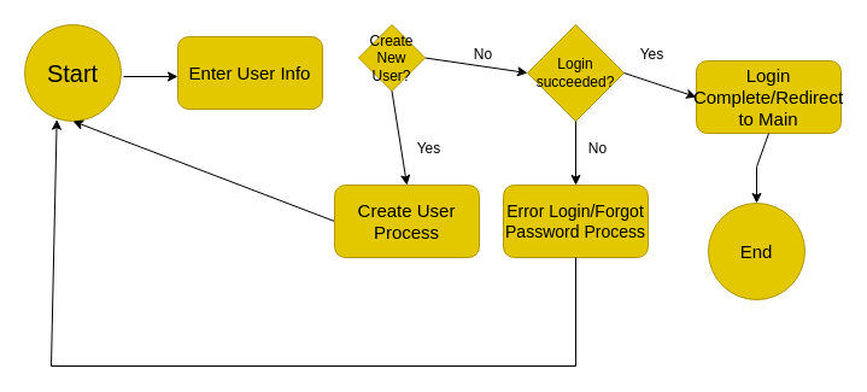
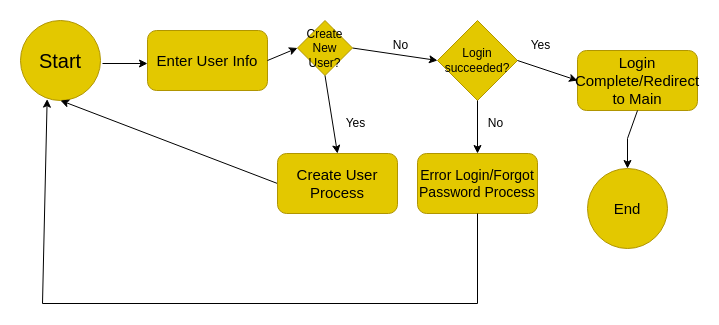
  <mxCell id="0" />
  <mxCell id="1" parent="0" />
  <mxCell id="2" value="Start" style="ellipse;whiteSpace=wrap;html=1;aspect=fixed;fillColor=#e3c800;strokeColor=#B09500;fontColor=#000000;fontSize=20;" parent="1" vertex="1"><mxGeometry x="20" y="20" width="80" height="80" as="geometry" /></mxCell>
  <mxCell id="3" value="Enter User Info" style="rounded=1;whiteSpace=wrap;html=1;fillColor=#e3c800;fontColor=#000000;strokeColor=#B09500;fontSize=15;" parent="1" vertex="1"><mxGeometry x="147" y="30" width="120" height="60" as="geometry" /></mxCell>
  <mxCell id="4" value="Login succeeded?" style="rhombus;whiteSpace=wrap;html=1;fillColor=#e3c800;fontColor=#000000;strokeColor=#B09500;fontSize=12;" parent="1" vertex="1"><mxGeometry x="437" y="20" width="80" height="80" as="geometry" /></mxCell>
  <mxCell id="5" value="Error Login/Forgot Password Process" style="rounded=1;whiteSpace=wrap;html=1;fillColor=#e3c800;fontColor=#000000;strokeColor=#B09500;fontSize=14;" parent="1" vertex="1"><mxGeometry x="417" y="153" width="120" height="60" as="geometry" /></mxCell>
  <mxCell id="6" value="Login Complete/Redirect to Main" style="rounded=1;whiteSpace=wrap;html=1;fillColor=#e3c800;fontColor=#000000;strokeColor=#B09500;fontSize=15;" parent="1" vertex="1"><mxGeometry x="577" y="50" width="120" height="60" as="geometry" /></mxCell>
  <mxCell id="7" value="End" style="ellipse;whiteSpace=wrap;html=1;aspect=fixed;fillColor=#e3c800;fontColor=#000000;strokeColor=#B09500;fontSize=15;" parent="1" vertex="1"><mxGeometry x="587" y="168" width="80" height="80" as="geometry" /></mxCell>
  <mxCell id="8" value="" style="endArrow=classic;html=1;rounded=0;" parent="1" edge="1"><mxGeometry width="50" height="50" relative="1" as="geometry"><mxPoint x="102" y="63" as="sourcePoint" /><mxPoint x="147" y="63" as="targetPoint" /><Array as="points" /></mxGeometry></mxCell>
  <mxCell id="9" value="" style="endArrow=classic;html=1;rounded=0;exitX=1;exitY=0.5;exitDx=0;exitDy=0;entryX=0;entryY=0.5;entryDx=0;entryDy=0;" parent="1" source="14" target="4" edge="1"><mxGeometry width="50" height="50" relative="1" as="geometry"><mxPoint x="387" y="143" as="sourcePoint" /><mxPoint x="437" y="93" as="targetPoint" /></mxGeometry></mxCell>
  <mxCell id="10" value="" style="endArrow=classic;html=1;rounded=0;exitX=0;exitY=0.5;exitDx=0;exitDy=0;entryX=0.5;entryY=1;entryDx=0;entryDy=0;" parent="1" source="16" target="2" edge="1"><mxGeometry width="50" height="50" relative="1" as="geometry"><mxPoint x="327" y="243" as="sourcePoint" /><mxPoint x="57" y="213" as="targetPoint" /></mxGeometry></mxCell>
  <mxCell id="11" value="" style="endArrow=classic;html=1;rounded=0;entryX=0;entryY=0.5;entryDx=0;entryDy=0;exitX=1;exitY=0.5;exitDx=0;exitDy=0;" parent="1" source="4" target="6" edge="1"><mxGeometry width="50" height="50" relative="1" as="geometry"><mxPoint x="387" y="143" as="sourcePoint" /><mxPoint x="437" y="93" as="targetPoint" /></mxGeometry></mxCell>
  <mxCell id="12" value="" style="endArrow=classic;html=1;rounded=0;exitX=0.5;exitY=1;exitDx=0;exitDy=0;" parent="1" source="6" edge="1"><mxGeometry width="50" height="50" relative="1" as="geometry"><mxPoint x="597" y="74" as="sourcePoint" /><mxPoint x="627" y="168" as="targetPoint" /><Array as="points"><mxPoint x="627" y="138" /></Array></mxGeometry></mxCell>
+ <mxCell id="13" value="" style="endArrow=classic;html=1;rounded=0;exitX=1;exitY=0.5;exitDx=0;exitDy=0;entryX=0;entryY=0.5;entryDx=0;entryDy=0;" edge="1" parent="1" source="3" target="14"><mxGeometry width="50" height="50" relative="1" as="geometry"><mxPoint x="267" y="60" as="sourcePoint" /><mxPoint x="410" y="60" as="targetPoint" /></mxGeometry></mxCell>
  <mxCell id="14" value="Create New User?" style="rhombus;whiteSpace=wrap;html=1;fillColor=#e3c800;fontColor=#000000;strokeColor=#B09500;fontSize=12;" vertex="1" parent="1"><mxGeometry x="297" y="20" width="55" height="55" as="geometry" /></mxCell>
  <mxCell id="15" value="" style="endArrow=classic;html=1;rounded=0;exitX=0.5;exitY=1;exitDx=0;exitDy=0;" edge="1" parent="1" source="14"><mxGeometry width="50" height="50" relative="1" as="geometry"><mxPoint x="337" y="100" as="sourcePoint" /><mxPoint x="337" y="153" as="targetPoint" /></mxGeometry></mxCell>
  <mxCell id="16" value="Create User Process" style="rounded=1;whiteSpace=wrap;html=1;fillColor=#e3c800;fontColor=#000000;strokeColor=#B09500;fontSize=15;" vertex="1" parent="1"><mxGeometry x="277" y="153" width="120" height="60" as="geometry" /></mxCell>
  <mxCell id="17" value="Yes" style="text;html=1;align=center;verticalAlign=middle;resizable=0;points=[];autosize=1;strokeColor=none;fillColor=none;" vertex="1" parent="1"><mxGeometry x="332" y="108" width="45" height="30" as="geometry" /></mxCell>
  <mxCell id="18" value="No" style="text;html=1;align=center;verticalAlign=middle;resizable=0;points=[];autosize=1;strokeColor=none;fillColor=none;" vertex="1" parent="1"><mxGeometry x="377" y="30" width="45" height="30" as="geometry" /></mxCell>
  <mxCell id="19" value="" style="endArrow=classic;html=1;rounded=0;exitX=0.5;exitY=1;exitDx=0;exitDy=0;" edge="1" parent="1" source="4"><mxGeometry width="50" height="50" relative="1" as="geometry"><mxPoint x="507" y="273" as="sourcePoint" /><mxPoint x="477" y="153" as="targetPoint" /></mxGeometry></mxCell>
  <mxCell id="20" value="Yes" style="text;html=1;align=center;verticalAlign=middle;resizable=0;points=[];autosize=1;strokeColor=none;fillColor=none;" vertex="1" parent="1"><mxGeometry x="517" y="30" width="45" height="30" as="geometry" /></mxCell>
  <mxCell id="21" value="No" style="text;html=1;align=center;verticalAlign=middle;resizable=0;points=[];autosize=1;strokeColor=none;fillColor=none;" vertex="1" parent="1"><mxGeometry x="472" y="108" width="45" height="30" as="geometry" /></mxCell>
  <mxCell id="22" value="" style="endArrow=none;html=1;rounded=0;entryX=0.5;entryY=1;entryDx=0;entryDy=0;" edge="1" parent="1" target="5"><mxGeometry width="50" height="50" relative="1" as="geometry"><mxPoint x="42" y="303" as="sourcePoint" /><mxPoint x="437" y="183" as="targetPoint" /><Array as="points"><mxPoint x="477" y="303" /></Array></mxGeometry></mxCell>
  <mxCell id="23" value="" style="endArrow=classic;html=1;rounded=0;entryX=0.333;entryY=0.983;entryDx=0;entryDy=0;entryPerimeter=0;" edge="1" parent="1" target="2"><mxGeometry width="50" height="50" relative="1" as="geometry"><mxPoint x="42" y="303" as="sourcePoint" /><mxPoint x="42" y="108" as="targetPoint" /><Array as="points" /></mxGeometry></mxCell>
